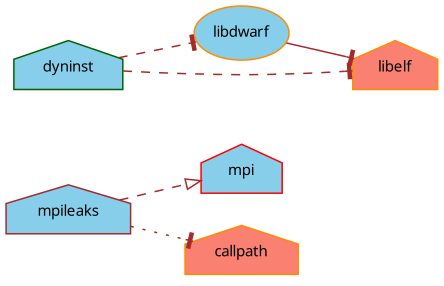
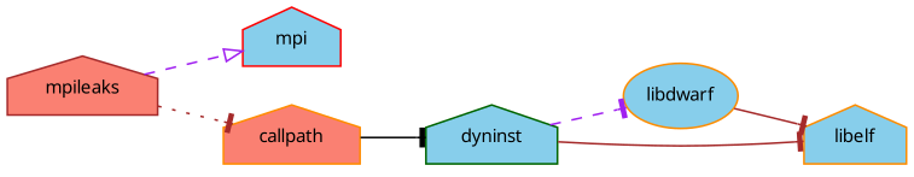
  digraph {
    rankdir=LR
    node [color=darkorange fillcolor=skyblue fontname=monaco fontsize=10 shape=house style=filled]
    edge [arrowhead=tee color=brown style=solid]
-   mpileaks [color=brown]
+   mpileaks [color=brown fillcolor=salmon]
    mpi [color=red]
    callpath [fillcolor=salmon]
    dyninst [color=darkgreen]
    libdwarf [shape=ellipse]
-   libelf [fillcolor=salmon]
-   mpileaks -> mpi [arrowhead=onormal style=dashed]
+   libelf
+   mpileaks -> mpi [arrowhead=onormal color=purple style=dashed]
    mpileaks -> callpath [style=dotted]
-   dyninst -> libdwarf [style=dashed]
-   dyninst -> libelf [style=dashed]
+   callpath -> dyninst [color=black]
+   dyninst -> libdwarf [color=purple style=dashed]
+   dyninst -> libelf
    libdwarf -> libelf
  }
